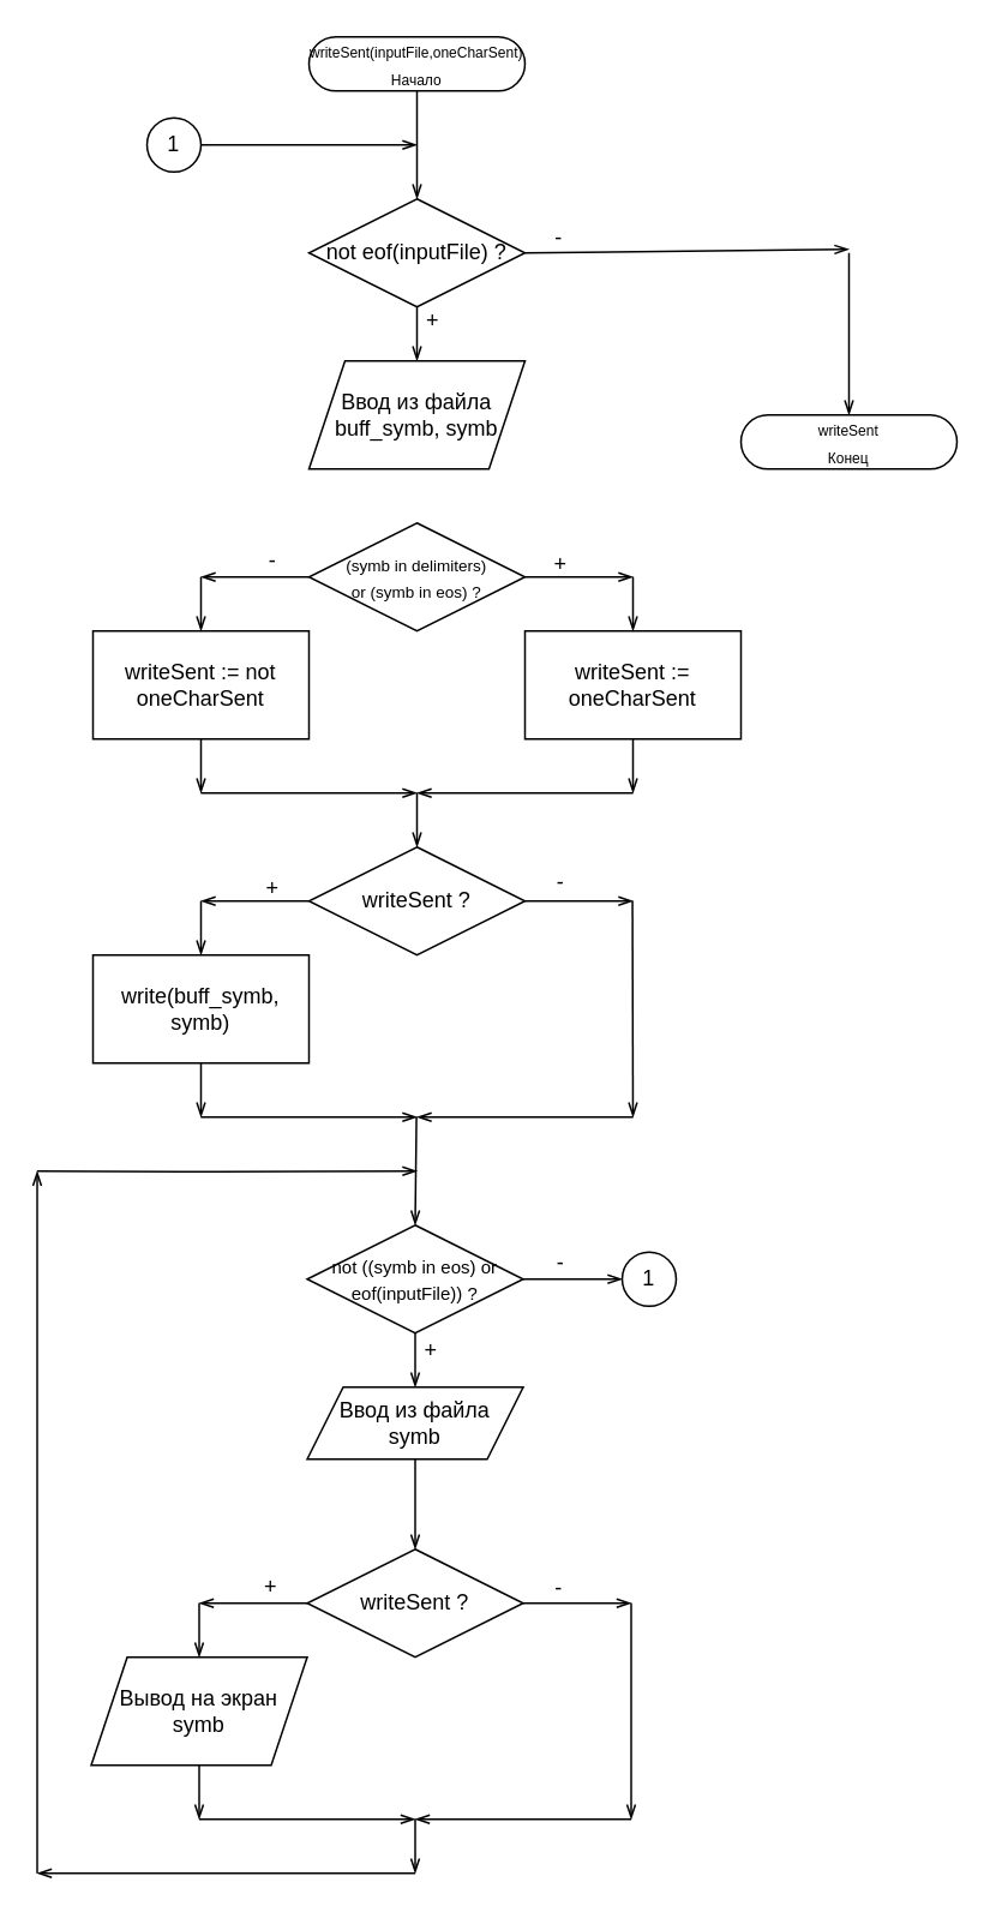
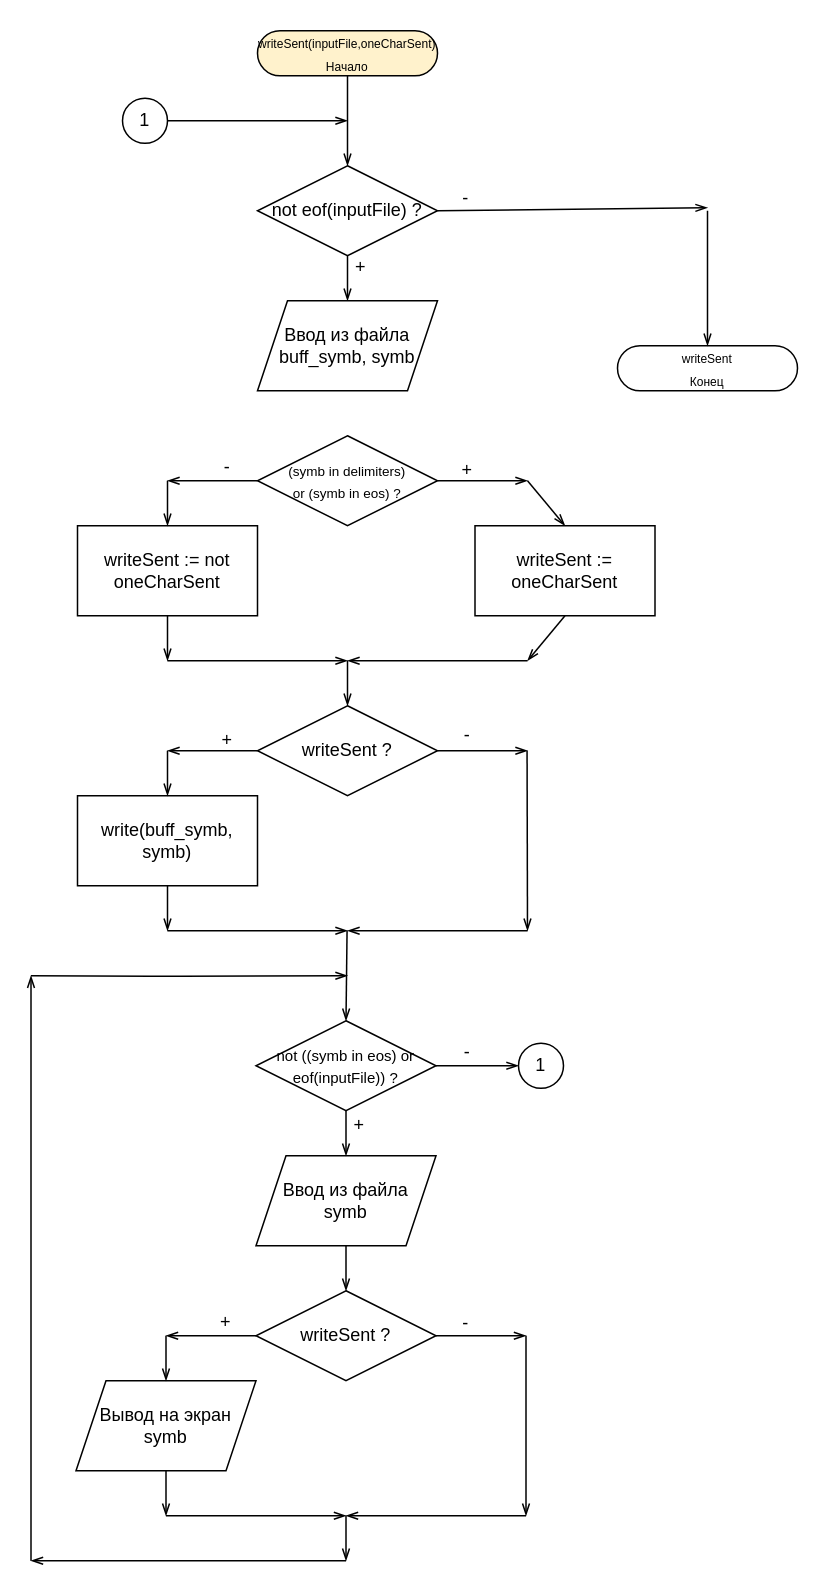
  <mxCell id="0" />
  <mxCell id="1" parent="0" />
- <mxCell id="2" value="&lt;font style=&quot;font-size: 8px&quot;&gt;writeSent(inputFile,oneCharSent)&lt;br&gt;Начало&lt;/font&gt;" style="rounded=1;whiteSpace=wrap;html=1;perimeterSpacing=0;arcSize=50;" vertex="1" parent="1"><mxGeometry x="171" width="120" height="30" as="geometry" y="20" /></mxCell>
+ <mxCell id="2" value="&lt;font style=&quot;font-size: 8px&quot;&gt;writeSent(inputFile,oneCharSent)&lt;br&gt;Начало&lt;/font&gt;" style="rounded=1;whiteSpace=wrap;html=1;perimeterSpacing=0;arcSize=50;fillColor=#fff2cc;" vertex="1" parent="1"><mxGeometry x="171" width="120" height="30" as="geometry" y="20" /></mxCell>
  <mxCell id="3" value="not eof(inputFile) ?" style="rhombus;whiteSpace=wrap;html=1;" vertex="1" parent="1"><mxGeometry x="171" y="110" width="120" height="60" as="geometry" /></mxCell>
  <mxCell id="4" value="" style="endArrow=openThin;html=1;fontFamily=Times New Roman;fontSize=14;endFill=0;entryX=0.5;entryY=0;entryDx=0;entryDy=0;exitX=0.5;exitY=1;exitDx=0;exitDy=0;" edge="1" parent="1" source="2" target="3"><mxGeometry width="50" height="50" relative="1" as="geometry"><mxPoint x="261" y="160" as="sourcePoint" /><mxPoint x="311" y="110" as="targetPoint" /></mxGeometry></mxCell>
  <mxCell id="5" value="" style="endArrow=openThin;html=1;fontFamily=Times New Roman;fontSize=14;endFill=0;exitX=0.5;exitY=1;exitDx=0;exitDy=0;entryX=0.5;entryY=0;entryDx=0;entryDy=0;" edge="1" parent="1" source="3"><mxGeometry width="50" height="50" relative="1" as="geometry"><mxPoint x="261" y="190" as="sourcePoint" /><mxPoint x="231" y="200" as="targetPoint" /></mxGeometry></mxCell>
  <mxCell id="6" value="+" style="text;html=1;strokeColor=none;fillColor=none;align=center;verticalAlign=middle;whiteSpace=wrap;rounded=0;" vertex="1" parent="1"><mxGeometry x="220" y="168" width="40" height="20" as="geometry" /></mxCell>
  <mxCell id="7" value="Ввод из файла&lt;br&gt;buff_symb, symb" style="shape=parallelogram;perimeter=parallelogramPerimeter;whiteSpace=wrap;html=1;fixedSize=1;" vertex="1" parent="1"><mxGeometry x="171" y="200" width="120" height="60" as="geometry" /></mxCell>
  <mxCell id="8" value="&lt;font style=&quot;font-size: 9px&quot;&gt;(symb in delimiters)&lt;br&gt;or (symb in eos) ?&lt;/font&gt;" style="rhombus;whiteSpace=wrap;html=1;" vertex="1" parent="1"><mxGeometry x="171" y="290" width="120" height="60" as="geometry" /></mxCell>
  <mxCell id="9" value="writeSent := not oneCharSent" style="rounded=0;whiteSpace=wrap;html=1;" vertex="1" parent="1"><mxGeometry x="51" y="350" width="120" height="60" as="geometry" /></mxCell>
- <mxCell id="10" value="writeSent := oneCharSent" style="rounded=0;whiteSpace=wrap;html=1;" vertex="1" parent="1"><mxGeometry x="291" y="350" width="120" height="60" as="geometry" /></mxCell>
+ <mxCell id="10" value="writeSent := oneCharSent" style="rounded=0;whiteSpace=wrap;html=1;" vertex="1" parent="1"><mxGeometry x="316" y="350" width="120" height="60" as="geometry" /></mxCell>
  <mxCell id="11" value="" style="endArrow=openThin;html=1;fontFamily=Times New Roman;fontSize=14;endFill=0;exitX=1;exitY=0.5;exitDx=0;exitDy=0;" edge="1" parent="1" source="8"><mxGeometry width="50" height="50" relative="1" as="geometry"><mxPoint x="261" y="400" as="sourcePoint" /><mxPoint x="351" y="320" as="targetPoint" /></mxGeometry></mxCell>
  <mxCell id="12" value="" style="endArrow=openThin;html=1;fontFamily=Times New Roman;fontSize=14;endFill=0;entryX=0.5;entryY=0;entryDx=0;entryDy=0;" edge="1" parent="1" target="10"><mxGeometry width="50" height="50" relative="1" as="geometry"><mxPoint x="351" y="320" as="sourcePoint" /><mxPoint x="311" y="350" as="targetPoint" /></mxGeometry></mxCell>
  <mxCell id="13" value="" style="endArrow=openThin;html=1;fontFamily=Times New Roman;fontSize=14;endFill=0;entryX=0.5;entryY=0;entryDx=0;entryDy=0;" edge="1" parent="1" target="9"><mxGeometry width="50" height="50" relative="1" as="geometry"><mxPoint x="111" y="320" as="sourcePoint" /><mxPoint x="311" y="350" as="targetPoint" /></mxGeometry></mxCell>
  <mxCell id="14" value="" style="endArrow=openThin;html=1;fontFamily=Times New Roman;fontSize=14;endFill=0;exitX=0;exitY=0.5;exitDx=0;exitDy=0;" edge="1" parent="1" source="8"><mxGeometry width="50" height="50" relative="1" as="geometry"><mxPoint x="261" y="400" as="sourcePoint" /><mxPoint x="111" y="320" as="targetPoint" /></mxGeometry></mxCell>
  <mxCell id="15" value="+" style="text;html=1;strokeColor=none;fillColor=none;align=center;verticalAlign=middle;whiteSpace=wrap;rounded=0;" vertex="1" parent="1"><mxGeometry x="291" y="303" width="40" height="20" as="geometry" /></mxCell>
  <mxCell id="16" value="-" style="text;html=1;strokeColor=none;fillColor=none;align=center;verticalAlign=middle;whiteSpace=wrap;rounded=0;" vertex="1" parent="1"><mxGeometry x="131" y="301" width="40" height="20" as="geometry" /></mxCell>
  <mxCell id="17" value="writeSent ?" style="rhombus;whiteSpace=wrap;html=1;" vertex="1" parent="1"><mxGeometry x="171" y="470" width="120" height="60" as="geometry" /></mxCell>
  <mxCell id="18" value="" style="endArrow=openThin;html=1;fontFamily=Times New Roman;fontSize=14;endFill=0;exitX=0.5;exitY=1;exitDx=0;exitDy=0;" edge="1" parent="1" source="9"><mxGeometry width="50" height="50" relative="1" as="geometry"><mxPoint x="261" y="580" as="sourcePoint" /><mxPoint x="111" y="440" as="targetPoint" /></mxGeometry></mxCell>
  <mxCell id="19" value="" style="endArrow=openThin;html=1;fontFamily=Times New Roman;fontSize=14;endFill=0;exitX=0.5;exitY=1;exitDx=0;exitDy=0;" edge="1" parent="1" source="10"><mxGeometry width="50" height="50" relative="1" as="geometry"><mxPoint x="261" y="580" as="sourcePoint" /><mxPoint x="351" y="440" as="targetPoint" /></mxGeometry></mxCell>
  <mxCell id="20" value="" style="endArrow=openThin;html=1;fontFamily=Times New Roman;fontSize=14;endFill=0;entryX=0.5;entryY=0;entryDx=0;entryDy=0;" edge="1" parent="1" target="17"><mxGeometry width="50" height="50" relative="1" as="geometry"><mxPoint x="231" y="440" as="sourcePoint" /><mxPoint x="311" y="530" as="targetPoint" /></mxGeometry></mxCell>
  <mxCell id="21" value="" style="endArrow=openThin;html=1;fontFamily=Times New Roman;fontSize=14;endFill=0;" edge="1" parent="1"><mxGeometry width="50" height="50" relative="1" as="geometry"><mxPoint x="111" y="440" as="sourcePoint" /><mxPoint x="231" y="440" as="targetPoint" /></mxGeometry></mxCell>
  <mxCell id="22" value="" style="endArrow=openThin;html=1;fontFamily=Times New Roman;fontSize=14;endFill=0;" edge="1" parent="1"><mxGeometry width="50" height="50" relative="1" as="geometry"><mxPoint x="351" y="440" as="sourcePoint" /><mxPoint x="231" y="440" as="targetPoint" /></mxGeometry></mxCell>
  <mxCell id="23" value="write(buff_symb, symb)" style="rounded=0;whiteSpace=wrap;html=1;" vertex="1" parent="1"><mxGeometry x="51" y="530" width="120" height="60" as="geometry" /></mxCell>
  <mxCell id="24" value="" style="endArrow=openThin;html=1;fontFamily=Times New Roman;fontSize=14;endFill=0;entryX=0.5;entryY=0;entryDx=0;entryDy=0;" edge="1" parent="1" target="23"><mxGeometry width="50" height="50" relative="1" as="geometry"><mxPoint x="111" y="500" as="sourcePoint" /><mxPoint x="71" y="470" as="targetPoint" /></mxGeometry></mxCell>
  <mxCell id="25" value="" style="endArrow=openThin;html=1;fontFamily=Times New Roman;fontSize=14;endFill=0;" edge="1" parent="1"><mxGeometry width="50" height="50" relative="1" as="geometry"><mxPoint x="350.71" y="500" as="sourcePoint" /><mxPoint x="351" y="620" as="targetPoint" /></mxGeometry></mxCell>
  <mxCell id="26" value="" style="endArrow=openThin;html=1;fontFamily=Times New Roman;fontSize=14;endFill=0;exitX=0;exitY=0.5;exitDx=0;exitDy=0;" edge="1" parent="1" source="17"><mxGeometry width="50" height="50" relative="1" as="geometry"><mxPoint x="231" y="490" as="sourcePoint" /><mxPoint x="111" y="500" as="targetPoint" /></mxGeometry></mxCell>
  <mxCell id="27" value="" style="endArrow=openThin;html=1;fontFamily=Times New Roman;fontSize=14;endFill=0;exitX=1;exitY=0.5;exitDx=0;exitDy=0;" edge="1" parent="1" source="17"><mxGeometry width="50" height="50" relative="1" as="geometry"><mxPoint x="231" y="490" as="sourcePoint" /><mxPoint x="351" y="500" as="targetPoint" /></mxGeometry></mxCell>
  <mxCell id="28" value="" style="endArrow=openThin;html=1;fontFamily=Times New Roman;fontSize=14;endFill=0;exitX=0.5;exitY=1;exitDx=0;exitDy=0;" edge="1" parent="1" source="23"><mxGeometry width="50" height="50" relative="1" as="geometry"><mxPoint x="231" y="580" as="sourcePoint" /><mxPoint x="111" y="620" as="targetPoint" /></mxGeometry></mxCell>
  <mxCell id="29" value="" style="endArrow=openThin;html=1;fontFamily=Times New Roman;fontSize=14;endFill=0;" edge="1" parent="1"><mxGeometry width="50" height="50" relative="1" as="geometry"><mxPoint x="111" y="620" as="sourcePoint" /><mxPoint x="231" y="620" as="targetPoint" /></mxGeometry></mxCell>
  <mxCell id="30" value="" style="endArrow=openThin;html=1;fontFamily=Times New Roman;fontSize=14;endFill=0;" edge="1" parent="1"><mxGeometry width="50" height="50" relative="1" as="geometry"><mxPoint x="351" y="620" as="sourcePoint" /><mxPoint x="231" y="620" as="targetPoint" /></mxGeometry></mxCell>
  <mxCell id="31" value="" style="endArrow=openThin;html=1;fontFamily=Times New Roman;fontSize=14;endFill=0;entryX=0.5;entryY=0;entryDx=0;entryDy=0;" edge="1" parent="1" target="32"><mxGeometry width="50" height="50" relative="1" as="geometry"><mxPoint x="230.71" y="620" as="sourcePoint" /><mxPoint x="230.71" y="650" as="targetPoint" /></mxGeometry></mxCell>
  <mxCell id="32" value="&lt;font style=&quot;font-size: 10px&quot;&gt;not ((symb in eos) or&lt;br&gt;eof(inputFile)) ?&lt;/font&gt;" style="rhombus;whiteSpace=wrap;html=1;" vertex="1" parent="1"><mxGeometry x="170" y="680" width="120" height="60" as="geometry" /></mxCell>
- <mxCell id="33" value="Ввод из файла&lt;br&gt;symb" style="shape=parallelogram;perimeter=parallelogramPerimeter;whiteSpace=wrap;html=1;fixedSize=1;" vertex="1" parent="1"><mxGeometry x="170" y="770" width="120" height="40" as="geometry" /></mxCell>
+ <mxCell id="33" value="Ввод из файла&lt;br&gt;symb" style="shape=parallelogram;perimeter=parallelogramPerimeter;whiteSpace=wrap;html=1;fixedSize=1;" vertex="1" parent="1"><mxGeometry x="170" y="770" width="120" height="60" as="geometry" /></mxCell>
  <mxCell id="34" value="writeSent ?" style="rhombus;whiteSpace=wrap;html=1;" vertex="1" parent="1"><mxGeometry x="170" y="860" width="120" height="60" as="geometry" /></mxCell>
  <mxCell id="35" value="Вывод на экран&lt;br&gt;symb" style="shape=parallelogram;perimeter=parallelogramPerimeter;whiteSpace=wrap;html=1;fixedSize=1;" vertex="1" parent="1"><mxGeometry x="50" y="920" width="120" height="60" as="geometry" /></mxCell>
  <mxCell id="36" value="" style="endArrow=openThin;html=1;fontFamily=Times New Roman;fontSize=14;endFill=0;exitX=0;exitY=0.5;exitDx=0;exitDy=0;" edge="1" parent="1" source="34"><mxGeometry width="50" height="50" relative="1" as="geometry"><mxPoint x="170" y="850" as="sourcePoint" /><mxPoint x="110" y="890" as="targetPoint" /></mxGeometry></mxCell>
  <mxCell id="37" value="" style="endArrow=openThin;html=1;fontFamily=Times New Roman;fontSize=14;endFill=0;entryX=0.5;entryY=0;entryDx=0;entryDy=0;" edge="1" parent="1" target="35"><mxGeometry width="50" height="50" relative="1" as="geometry"><mxPoint x="110" y="890" as="sourcePoint" /><mxPoint x="220" y="800" as="targetPoint" /></mxGeometry></mxCell>
  <mxCell id="38" value="" style="endArrow=openThin;html=1;fontFamily=Times New Roman;fontSize=14;endFill=0;entryX=0.5;entryY=0;entryDx=0;entryDy=0;exitX=0.5;exitY=1;exitDx=0;exitDy=0;" edge="1" parent="1" source="32" target="33"><mxGeometry width="50" height="50" relative="1" as="geometry"><mxPoint x="170" y="850" as="sourcePoint" /><mxPoint x="220" y="800" as="targetPoint" /></mxGeometry></mxCell>
  <mxCell id="39" value="" style="endArrow=openThin;html=1;fontFamily=Times New Roman;fontSize=14;endFill=0;entryX=0.5;entryY=0;entryDx=0;entryDy=0;exitX=0.5;exitY=1;exitDx=0;exitDy=0;" edge="1" parent="1" source="33" target="34"><mxGeometry width="50" height="50" relative="1" as="geometry"><mxPoint x="260" y="834" as="sourcePoint" /><mxPoint x="220" y="800" as="targetPoint" /></mxGeometry></mxCell>
  <mxCell id="40" value="" style="endArrow=openThin;html=1;fontFamily=Times New Roman;fontSize=14;endFill=0;exitX=1;exitY=0.5;exitDx=0;exitDy=0;" edge="1" parent="1" source="34"><mxGeometry width="50" height="50" relative="1" as="geometry"><mxPoint x="170" y="1030" as="sourcePoint" /><mxPoint x="350" y="890" as="targetPoint" /></mxGeometry></mxCell>
  <mxCell id="41" value="" style="endArrow=openThin;html=1;fontFamily=Times New Roman;fontSize=14;endFill=0;" edge="1" parent="1"><mxGeometry width="50" height="50" relative="1" as="geometry"><mxPoint x="350" y="890" as="sourcePoint" /><mxPoint x="350" y="1010" as="targetPoint" /></mxGeometry></mxCell>
  <mxCell id="42" value="" style="endArrow=openThin;html=1;fontFamily=Times New Roman;fontSize=14;endFill=0;exitX=0.5;exitY=1;exitDx=0;exitDy=0;" edge="1" parent="1" source="35"><mxGeometry width="50" height="50" relative="1" as="geometry"><mxPoint x="170" y="1030" as="sourcePoint" /><mxPoint x="110" y="1010" as="targetPoint" /></mxGeometry></mxCell>
  <mxCell id="43" value="" style="endArrow=openThin;html=1;fontFamily=Times New Roman;fontSize=14;endFill=0;" edge="1" parent="1"><mxGeometry width="50" height="50" relative="1" as="geometry"><mxPoint x="110" y="1010" as="sourcePoint" /><mxPoint x="230" y="1010" as="targetPoint" /></mxGeometry></mxCell>
  <mxCell id="44" value="" style="endArrow=openThin;html=1;fontFamily=Times New Roman;fontSize=14;endFill=0;" edge="1" parent="1"><mxGeometry width="50" height="50" relative="1" as="geometry"><mxPoint x="350" y="1010" as="sourcePoint" /><mxPoint x="230" y="1010" as="targetPoint" /></mxGeometry></mxCell>
  <mxCell id="45" value="" style="endArrow=openThin;html=1;fontFamily=Times New Roman;fontSize=14;endFill=0;" edge="1" parent="1"><mxGeometry width="50" height="50" relative="1" as="geometry"><mxPoint x="230" y="1010" as="sourcePoint" /><mxPoint x="230" y="1040" as="targetPoint" /></mxGeometry></mxCell>
  <mxCell id="46" value="" style="endArrow=openThin;html=1;fontFamily=Times New Roman;fontSize=14;endFill=0;" edge="1" parent="1"><mxGeometry width="50" height="50" relative="1" as="geometry"><mxPoint x="230" y="1040" as="sourcePoint" /><mxPoint x="20" y="1040" as="targetPoint" /></mxGeometry></mxCell>
  <mxCell id="47" value="" style="endArrow=openThin;html=1;fontFamily=Times New Roman;fontSize=14;endFill=0;" edge="1" parent="1"><mxGeometry width="50" height="50" relative="1" as="geometry"><mxPoint x="20" y="1040" as="sourcePoint" /><mxPoint x="20" y="650" as="targetPoint" /></mxGeometry></mxCell>
  <mxCell id="48" value="" style="endArrow=openThin;html=1;fontFamily=Times New Roman;fontSize=14;endFill=0;" edge="1" parent="1"><mxGeometry width="50" height="50" relative="1" as="geometry"><mxPoint x="20" y="650" as="sourcePoint" /><mxPoint x="231" y="650" as="targetPoint" /><Array as="points"><mxPoint x="110" y="650.29" /></Array></mxGeometry></mxCell>
  <mxCell id="49" value="+" style="text;html=1;strokeColor=none;fillColor=none;align=center;verticalAlign=middle;whiteSpace=wrap;rounded=0;" vertex="1" parent="1"><mxGeometry x="131" y="483" width="40" height="20" as="geometry" /></mxCell>
  <mxCell id="50" value="-" style="text;html=1;strokeColor=none;fillColor=none;align=center;verticalAlign=middle;whiteSpace=wrap;rounded=0;" vertex="1" parent="1"><mxGeometry x="291" y="480" width="40" height="20" as="geometry" /></mxCell>
  <mxCell id="51" value="+" style="text;html=1;strokeColor=none;fillColor=none;align=center;verticalAlign=middle;whiteSpace=wrap;rounded=0;" vertex="1" parent="1"><mxGeometry x="219" y="740" width="40" height="20" as="geometry" /></mxCell>
  <mxCell id="52" value="+" style="text;html=1;strokeColor=none;fillColor=none;align=center;verticalAlign=middle;whiteSpace=wrap;rounded=0;" vertex="1" parent="1"><mxGeometry x="130" y="871" width="40" height="20" as="geometry" /></mxCell>
  <mxCell id="53" value="-" style="text;html=1;strokeColor=none;fillColor=none;align=center;verticalAlign=middle;whiteSpace=wrap;rounded=0;" vertex="1" parent="1"><mxGeometry x="290" y="872" width="40" height="20" as="geometry" /></mxCell>
  <mxCell id="54" value="" style="endArrow=openThin;html=1;fontFamily=Times New Roman;fontSize=14;endFill=0;exitX=1;exitY=0.5;exitDx=0;exitDy=0;" edge="1" parent="1" source="32" target="55"><mxGeometry width="50" height="50" relative="1" as="geometry"><mxPoint x="201" y="820" as="sourcePoint" /><mxPoint x="351" y="710" as="targetPoint" /></mxGeometry></mxCell>
  <mxCell id="55" value="1" style="ellipse;whiteSpace=wrap;html=1;" vertex="1" parent="1"><mxGeometry x="345" y="695" width="30" height="30" as="geometry" /></mxCell>
  <mxCell id="56" value="1" style="ellipse;whiteSpace=wrap;html=1;" vertex="1" parent="1"><mxGeometry x="81" y="65" width="30" height="30" as="geometry" /></mxCell>
  <mxCell id="57" value="" style="endArrow=openThin;html=1;fontFamily=Times New Roman;fontSize=14;endFill=0;" edge="1" parent="1"><mxGeometry width="50" height="50" relative="1" as="geometry"><mxPoint x="111" y="80" as="sourcePoint" /><mxPoint x="231" y="80" as="targetPoint" /></mxGeometry></mxCell>
  <mxCell id="58" value="-" style="text;html=1;strokeColor=none;fillColor=none;align=center;verticalAlign=middle;whiteSpace=wrap;rounded=0;" vertex="1" parent="1"><mxGeometry x="291" y="691" width="40" height="20" as="geometry" /></mxCell>
  <mxCell id="59" value="&lt;span style=&quot;font-size: 8px&quot;&gt;writeSent&lt;br&gt;Конец&lt;br&gt;&lt;/span&gt;" style="rounded=1;whiteSpace=wrap;html=1;perimeterSpacing=0;arcSize=50;" vertex="1" parent="1"><mxGeometry x="411" y="230" width="120" height="30" as="geometry" /></mxCell>
  <mxCell id="60" value="" style="endArrow=openThin;html=1;fontFamily=Times New Roman;fontSize=14;endFill=0;exitX=1;exitY=0.5;exitDx=0;exitDy=0;" edge="1" parent="1" source="3"><mxGeometry width="50" height="50" relative="1" as="geometry"><mxPoint x="375" y="188" as="sourcePoint" /><mxPoint x="471" y="138" as="targetPoint" /></mxGeometry></mxCell>
  <mxCell id="61" value="" style="endArrow=openThin;html=1;fontFamily=Times New Roman;fontSize=14;endFill=0;entryX=0.5;entryY=0;entryDx=0;entryDy=0;" edge="1" parent="1" target="59"><mxGeometry width="50" height="50" relative="1" as="geometry"><mxPoint x="471" y="140" as="sourcePoint" /><mxPoint x="371" y="290" as="targetPoint" /></mxGeometry></mxCell>
  <mxCell id="62" value="-" style="text;html=1;strokeColor=none;fillColor=none;align=center;verticalAlign=middle;whiteSpace=wrap;rounded=0;" vertex="1" parent="1"><mxGeometry x="290" y="122" width="40" height="20" as="geometry" /></mxCell>
